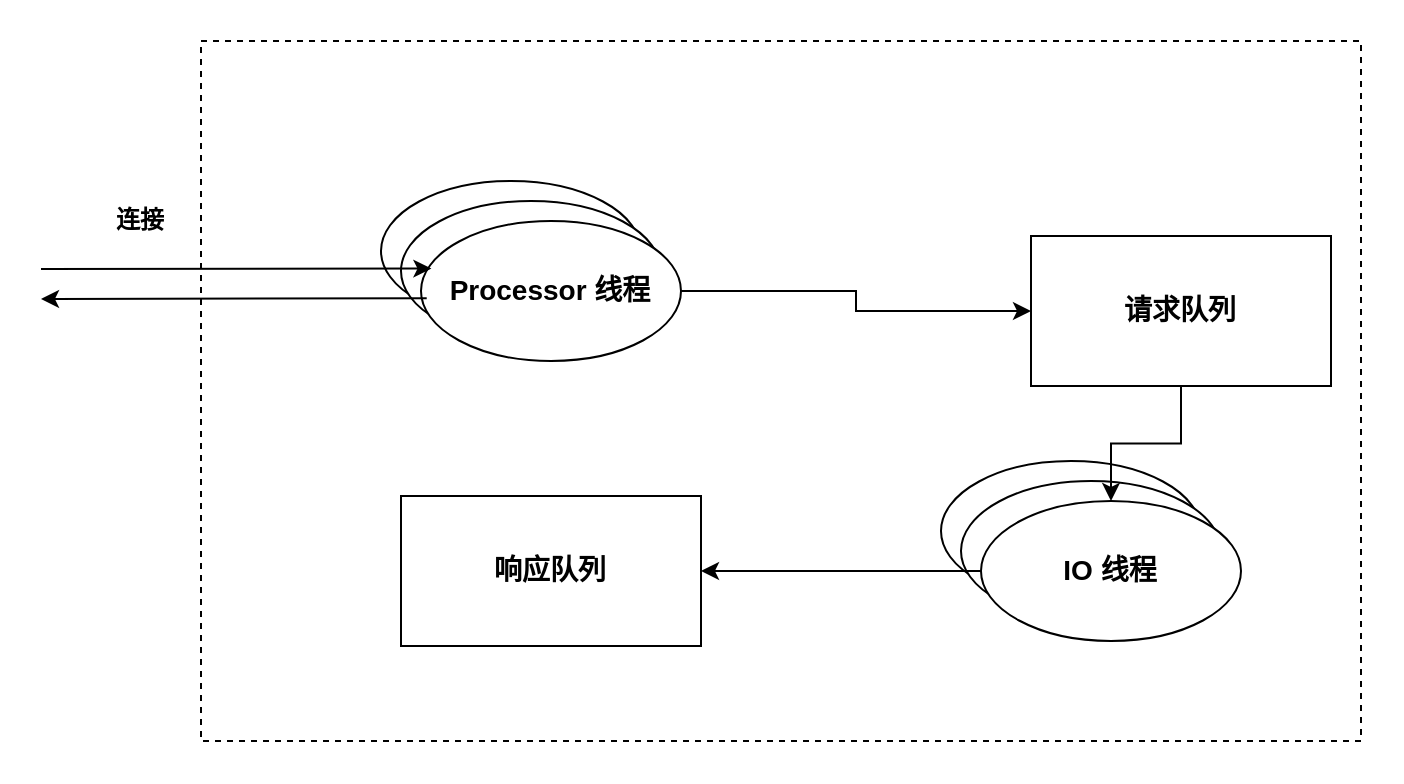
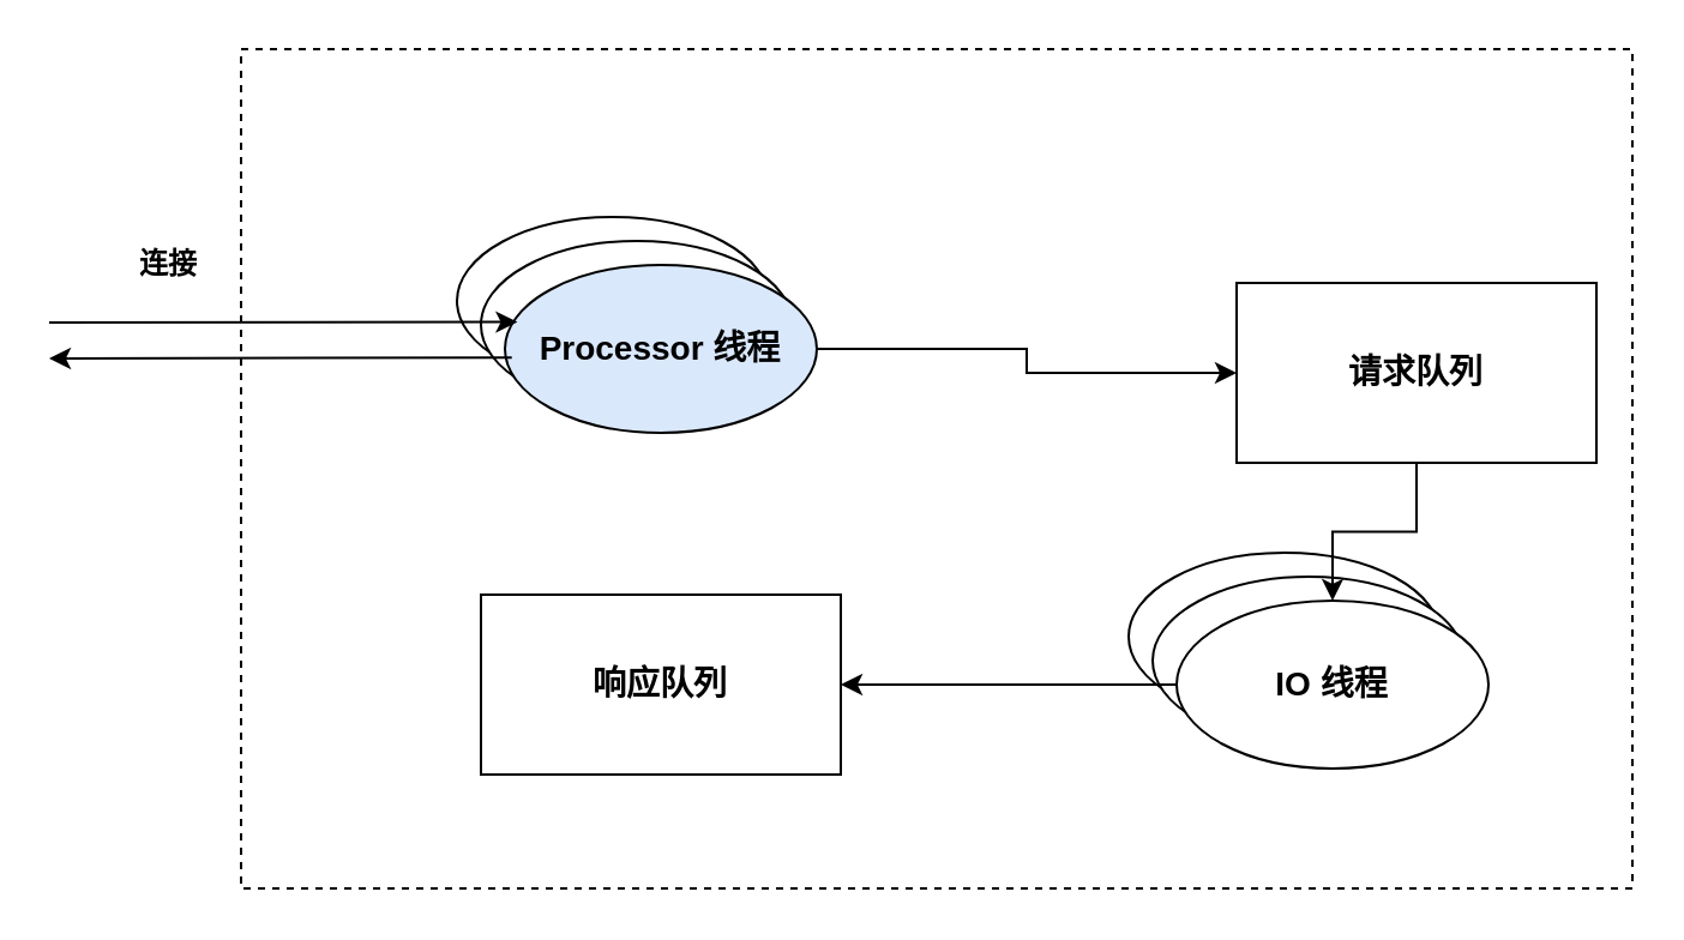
  <mxCell id="0" />
  <mxCell id="1" parent="0" />
  <mxCell id="2" value="" style="rounded=0;whiteSpace=wrap;html=1;dashed=1;" vertex="1" parent="1"><mxGeometry x="100" y="20" width="580" height="350" as="geometry" /></mxCell>
  <mxCell id="3" value="" style="ellipse;whiteSpace=wrap;html=1;" vertex="1" parent="1"><mxGeometry x="190" y="90" width="130" height="70" as="geometry" /></mxCell>
  <mxCell id="4" value="" style="ellipse;whiteSpace=wrap;html=1;" vertex="1" parent="1"><mxGeometry x="200" y="100" width="130" height="70" as="geometry" /></mxCell>
  <mxCell id="5" style="edgeStyle=orthogonalEdgeStyle;rounded=0;orthogonalLoop=1;jettySize=auto;html=1;" edge="1" parent="1" source="6" target="12"><mxGeometry relative="1" as="geometry" /></mxCell>
- <mxCell id="6" value="&lt;font style=&quot;font-size: 14px&quot;&gt;&lt;b&gt;Processor 线程&lt;/b&gt;&lt;/font&gt;" style="ellipse;whiteSpace=wrap;html=1;" vertex="1" parent="1"><mxGeometry x="210" y="110" width="130" height="70" as="geometry" /></mxCell>
+ <mxCell id="6" value="&lt;font style=&quot;font-size: 14px&quot;&gt;&lt;b&gt;Processor 线程&lt;/b&gt;&lt;/font&gt;" style="ellipse;whiteSpace=wrap;html=1;fillColor=#dae8fc;" vertex="1" parent="1"><mxGeometry x="210" y="110" width="130" height="70" as="geometry" /></mxCell>
  <mxCell id="7" value="" style="ellipse;whiteSpace=wrap;html=1;" vertex="1" parent="1"><mxGeometry x="470" y="230" width="130" height="70" as="geometry" /></mxCell>
  <mxCell id="8" value="" style="ellipse;whiteSpace=wrap;html=1;" vertex="1" parent="1"><mxGeometry x="480" y="240" width="130" height="70" as="geometry" /></mxCell>
  <mxCell id="9" style="edgeStyle=orthogonalEdgeStyle;rounded=0;orthogonalLoop=1;jettySize=auto;html=1;" edge="1" parent="1" source="10" target="13"><mxGeometry relative="1" as="geometry" /></mxCell>
  <mxCell id="10" value="&lt;b&gt;&lt;font style=&quot;font-size: 14px&quot;&gt;IO 线程&lt;/font&gt;&lt;/b&gt;" style="ellipse;whiteSpace=wrap;html=1;" vertex="1" parent="1"><mxGeometry x="490" y="250" width="130" height="70" as="geometry" /></mxCell>
  <mxCell id="11" style="edgeStyle=orthogonalEdgeStyle;rounded=0;orthogonalLoop=1;jettySize=auto;html=1;" edge="1" parent="1" source="12" target="10"><mxGeometry relative="1" as="geometry" /></mxCell>
  <mxCell id="12" value="&lt;font style=&quot;font-size: 14px&quot;&gt;&lt;b&gt;请求队列&lt;/b&gt;&lt;/font&gt;" style="rounded=0;whiteSpace=wrap;html=1;" vertex="1" parent="1"><mxGeometry x="515" y="117.5" width="150" height="75" as="geometry" /></mxCell>
  <mxCell id="13" value="&lt;font style=&quot;font-size: 14px&quot;&gt;&lt;b&gt;响应队列&lt;/b&gt;&lt;/font&gt;" style="rounded=0;whiteSpace=wrap;html=1;" vertex="1" parent="1"><mxGeometry x="200" y="247.5" width="150" height="75" as="geometry" /></mxCell>
  <mxCell id="14" value="" style="endArrow=classic;html=1;entryX=0.04;entryY=0.34;entryDx=0;entryDy=0;entryPerimeter=0;" edge="1" parent="1" target="6"><mxGeometry width="50" height="50" relative="1" as="geometry"><mxPoint x="20" y="134" as="sourcePoint" /><mxPoint x="70" y="90" as="targetPoint" /></mxGeometry></mxCell>
  <mxCell id="15" value="" style="endArrow=classic;html=1;exitX=0.022;exitY=0.694;exitDx=0;exitDy=0;exitPerimeter=0;" edge="1" parent="1"><mxGeometry width="50" height="50" relative="1" as="geometry"><mxPoint x="212.86" y="148.58" as="sourcePoint" /><mxPoint x="20" y="149" as="targetPoint" /></mxGeometry></mxCell>
  <mxCell id="16" value="&lt;b&gt;连接&lt;/b&gt;" style="text;html=1;strokeColor=none;fillColor=none;align=center;verticalAlign=middle;whiteSpace=wrap;rounded=0;" vertex="1" parent="1"><mxGeometry x="50" y="100" width="40" height="20" as="geometry" /></mxCell>
